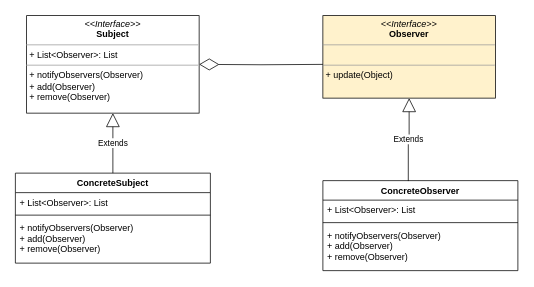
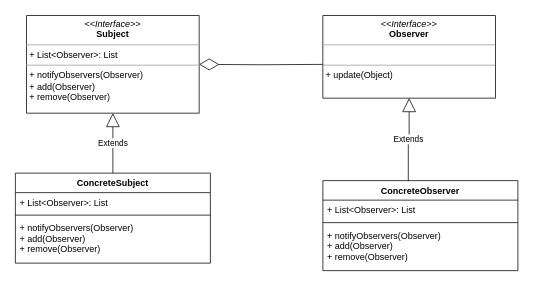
  <mxCell id="0" />
  <mxCell id="1" parent="0" />
  <mxCell id="2" value="&lt;p style=&quot;margin: 0px ; margin-top: 4px ; text-align: center&quot;&gt;&lt;i&gt;&amp;lt;&amp;lt;Interface&amp;gt;&amp;gt;&lt;/i&gt;&lt;br&gt;&lt;b&gt;Subject&lt;/b&gt;&lt;/p&gt;&lt;hr size=&quot;1&quot;&gt;&lt;p style=&quot;margin: 0px ; margin-left: 4px&quot;&gt;+ List&amp;lt;Observer&amp;gt;: List&lt;br&gt;&lt;/p&gt;&lt;hr size=&quot;1&quot;&gt;&lt;p style=&quot;margin: 0px ; margin-left: 4px&quot;&gt;+ notifyObservers(Observer)&lt;br&gt;+ add(Observer)&lt;/p&gt;&lt;p style=&quot;margin: 0px ; margin-left: 4px&quot;&gt;+ remove(Observer)&lt;/p&gt;" style="verticalAlign=top;align=left;overflow=fill;fontSize=12;fontFamily=Helvetica;html=1;" vertex="1" parent="1"><mxGeometry x="35" y="20" width="230" height="130" as="geometry" /></mxCell>
  <mxCell id="3" value="ConcreteSubject" style="swimlane;fontStyle=1;align=center;verticalAlign=top;childLayout=stackLayout;horizontal=1;startSize=26;horizontalStack=0;resizeParent=1;resizeParentMax=0;resizeLast=0;collapsible=1;marginBottom=0;" vertex="1" parent="1"><mxGeometry x="20" y="230" width="260" height="120" as="geometry" /></mxCell>
  <mxCell id="4" value="Extends" style="endArrow=block;endSize=16;endFill=0;html=1;rounded=0;entryX=0.5;entryY=1;entryDx=0;entryDy=0;" edge="1" parent="3" target="2"><mxGeometry width="160" relative="1" as="geometry"><mxPoint x="130" as="sourcePoint" /><mxPoint x="290" as="targetPoint" /></mxGeometry></mxCell>
  <mxCell id="5" value="+ List&lt;Observer&gt;: List" style="text;strokeColor=none;fillColor=none;align=left;verticalAlign=top;spacingLeft=4;spacingRight=4;overflow=hidden;rotatable=0;points=[[0,0.5],[1,0.5]];portConstraint=eastwest;" vertex="1" parent="3"><mxGeometry y="26" width="260" height="26" as="geometry" /></mxCell>
  <mxCell id="6" value="" style="line;strokeWidth=1;fillColor=none;align=left;verticalAlign=middle;spacingTop=-1;spacingLeft=3;spacingRight=3;rotatable=0;labelPosition=right;points=[];portConstraint=eastwest;" vertex="1" parent="3"><mxGeometry y="52" width="260" height="8" as="geometry" /></mxCell>
  <mxCell id="7" value="+ notifyObservers(Observer)&#10;+ add(Observer)&#10;+ remove(Observer)" style="text;strokeColor=none;fillColor=none;align=left;verticalAlign=top;spacingLeft=4;spacingRight=4;overflow=hidden;rotatable=0;points=[[0,0.5],[1,0.5]];portConstraint=eastwest;" vertex="1" parent="3"><mxGeometry y="60" width="260" height="60" as="geometry" /></mxCell>
- <mxCell id="8" value="&lt;p style=&quot;margin: 0px ; margin-top: 4px ; text-align: center&quot;&gt;&lt;i&gt;&amp;lt;&amp;lt;Interface&amp;gt;&amp;gt;&lt;/i&gt;&lt;br&gt;&lt;b&gt;Observer&lt;/b&gt;&lt;/p&gt;&lt;hr size=&quot;1&quot;&gt;&lt;p style=&quot;margin: 0px ; margin-left: 4px&quot;&gt;&lt;br&gt;&lt;/p&gt;&lt;hr size=&quot;1&quot;&gt;&lt;p style=&quot;margin: 0px ; margin-left: 4px&quot;&gt;+ update(Object)&lt;br&gt;&lt;br&gt;&lt;/p&gt;" style="verticalAlign=top;align=left;overflow=fill;fontSize=12;fontFamily=Helvetica;html=1;fillColor=#fff2cc;" vertex="1" parent="1"><mxGeometry x="430" y="20" width="230" height="110" as="geometry" /></mxCell>
+ <mxCell id="8" value="&lt;p style=&quot;margin: 0px ; margin-top: 4px ; text-align: center&quot;&gt;&lt;i&gt;&amp;lt;&amp;lt;Interface&amp;gt;&amp;gt;&lt;/i&gt;&lt;br&gt;&lt;b&gt;Observer&lt;/b&gt;&lt;/p&gt;&lt;hr size=&quot;1&quot;&gt;&lt;p style=&quot;margin: 0px ; margin-left: 4px&quot;&gt;&lt;br&gt;&lt;/p&gt;&lt;hr size=&quot;1&quot;&gt;&lt;p style=&quot;margin: 0px ; margin-left: 4px&quot;&gt;+ update(Object)&lt;br&gt;&lt;br&gt;&lt;/p&gt;" style="verticalAlign=top;align=left;overflow=fill;fontSize=12;fontFamily=Helvetica;html=1;" vertex="1" parent="1"><mxGeometry x="430" y="20" width="230" height="110" as="geometry" /></mxCell>
  <mxCell id="9" value="ConcreteObserver" style="swimlane;fontStyle=1;align=center;verticalAlign=top;childLayout=stackLayout;horizontal=1;startSize=26;horizontalStack=0;resizeParent=1;resizeParentMax=0;resizeLast=0;collapsible=1;marginBottom=0;" vertex="1" parent="1"><mxGeometry x="430" y="240" width="260" height="120" as="geometry" /></mxCell>
  <mxCell id="10" value="+ List&lt;Observer&gt;: List" style="text;strokeColor=none;fillColor=none;align=left;verticalAlign=top;spacingLeft=4;spacingRight=4;overflow=hidden;rotatable=0;points=[[0,0.5],[1,0.5]];portConstraint=eastwest;" vertex="1" parent="9"><mxGeometry y="26" width="260" height="26" as="geometry" /></mxCell>
  <mxCell id="11" value="" style="line;strokeWidth=1;fillColor=none;align=left;verticalAlign=middle;spacingTop=-1;spacingLeft=3;spacingRight=3;rotatable=0;labelPosition=right;points=[];portConstraint=eastwest;" vertex="1" parent="9"><mxGeometry y="52" width="260" height="8" as="geometry" /></mxCell>
  <mxCell id="12" value="+ notifyObservers(Observer)&#10;+ add(Observer)&#10;+ remove(Observer)" style="text;strokeColor=none;fillColor=none;align=left;verticalAlign=top;spacingLeft=4;spacingRight=4;overflow=hidden;rotatable=0;points=[[0,0.5],[1,0.5]];portConstraint=eastwest;" vertex="1" parent="9"><mxGeometry y="60" width="260" height="60" as="geometry" /></mxCell>
  <mxCell id="13" value="Extends" style="endArrow=block;endSize=16;endFill=0;html=1;rounded=0;entryX=0.5;entryY=1;entryDx=0;entryDy=0;edgeStyle=orthogonalEdgeStyle;exitX=0.438;exitY=0.005;exitDx=0;exitDy=0;exitPerimeter=0;" edge="1" parent="1" source="9" target="8"><mxGeometry width="160" relative="1" as="geometry"><mxPoint x="545" y="230" as="sourcePoint" /><mxPoint x="160" y="160" as="targetPoint" /></mxGeometry></mxCell>
  <mxCell id="14" value="" style="endArrow=diamondThin;endFill=0;endSize=24;html=1;rounded=0;entryX=1;entryY=0.5;entryDx=0;entryDy=0;edgeStyle=orthogonalEdgeStyle;" edge="1" parent="1" target="2"><mxGeometry width="160" relative="1" as="geometry"><mxPoint x="430" y="85" as="sourcePoint" /><mxPoint x="460" y="160" as="targetPoint" /></mxGeometry></mxCell>
